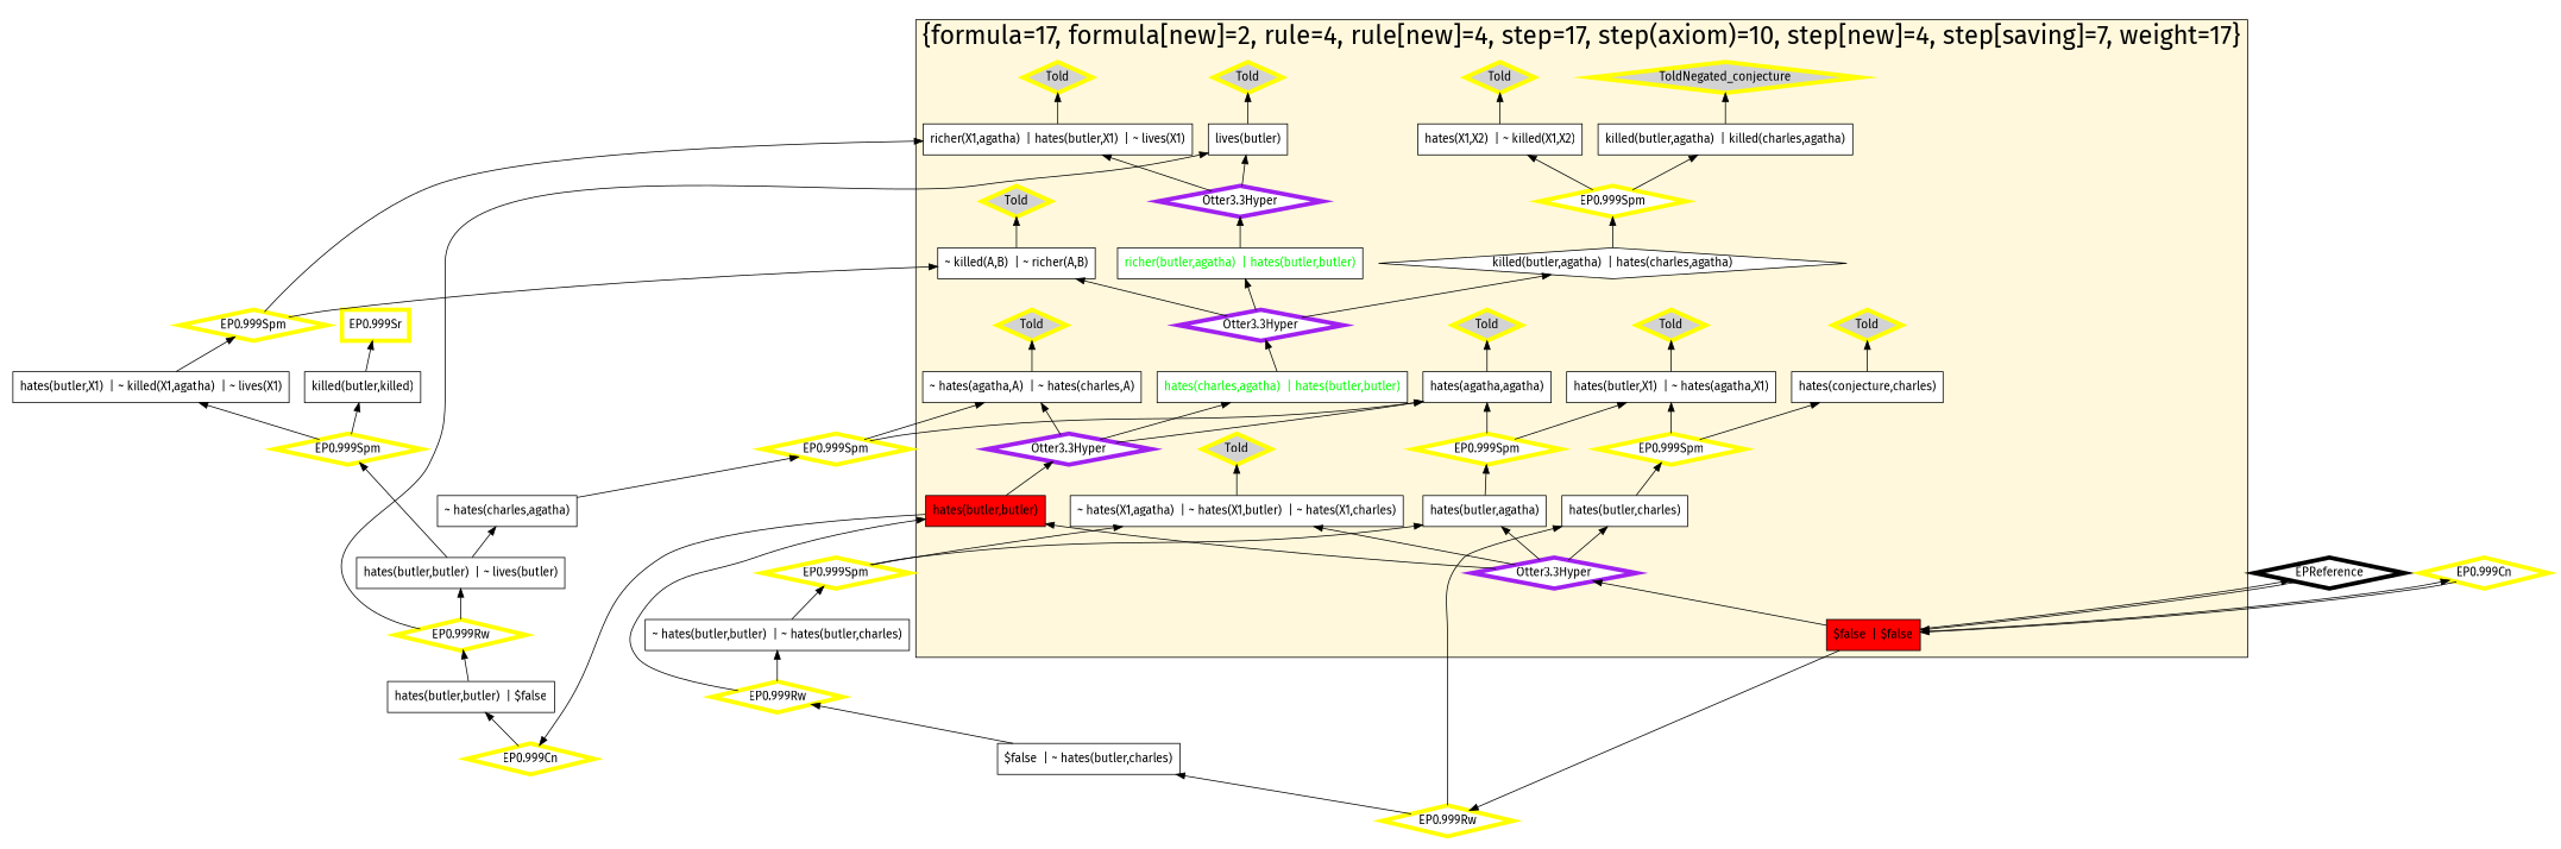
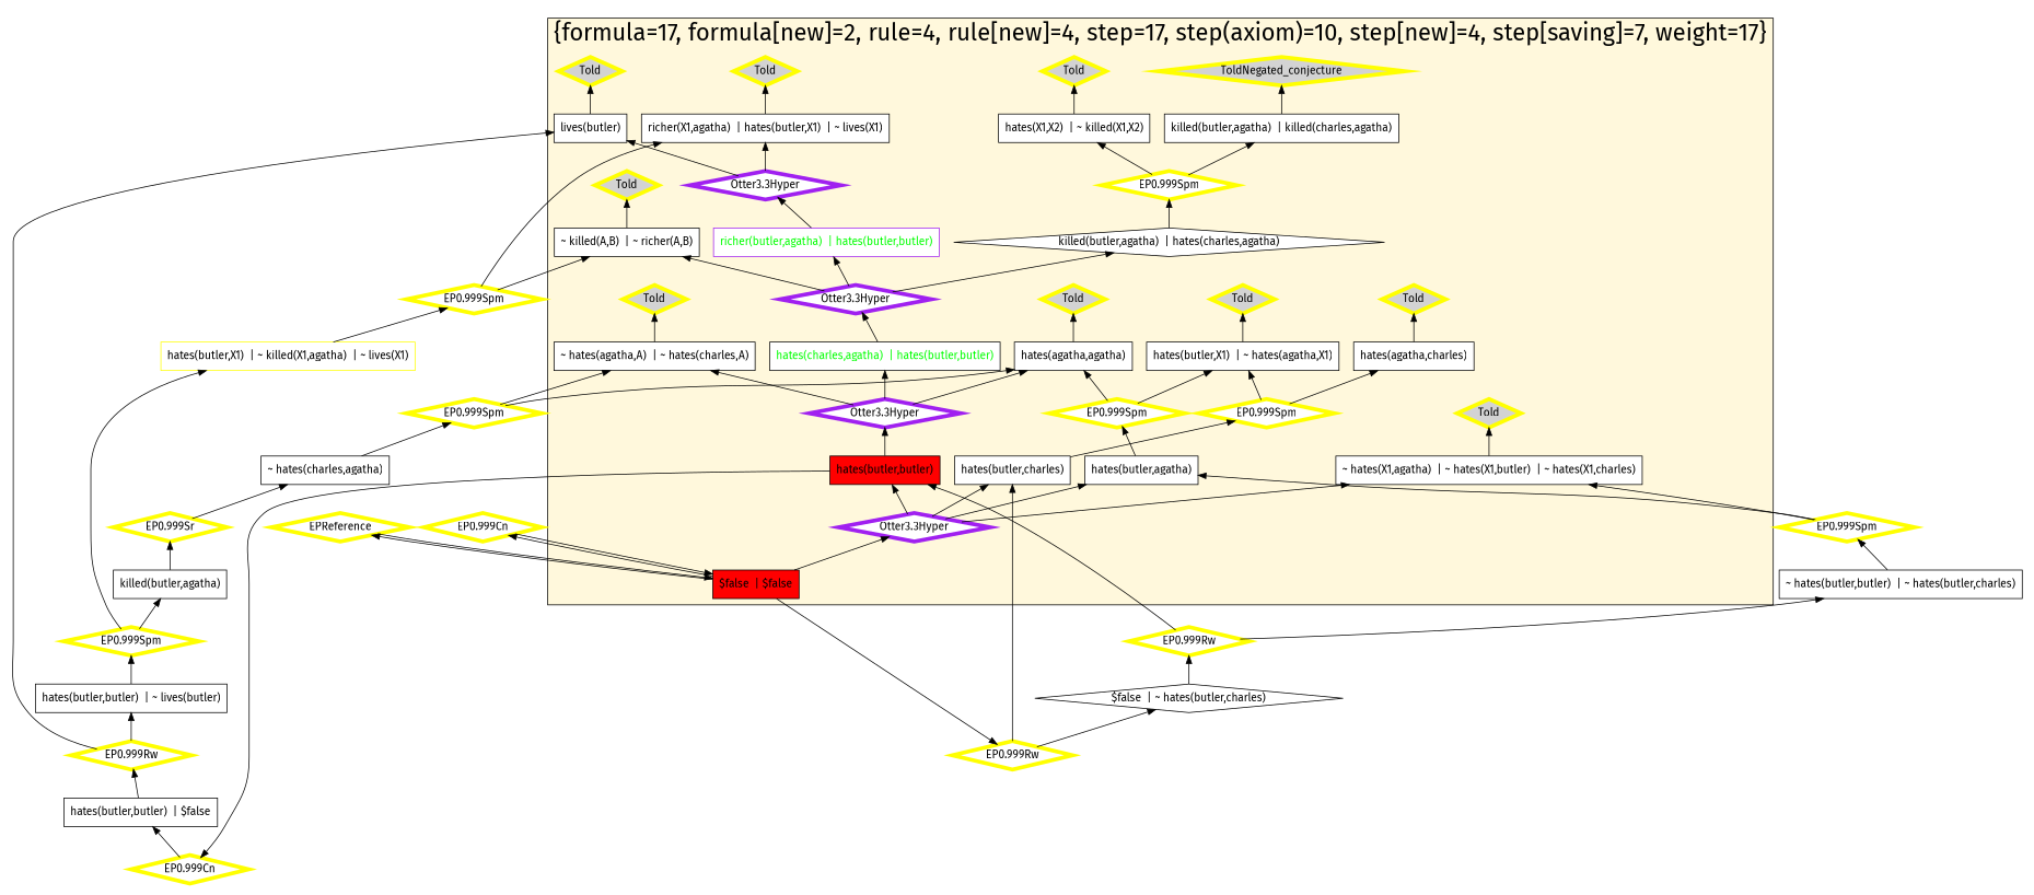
  digraph {
    fontname="Fira Sans"
    rankdir=BT
    node [color=black fillcolor=white fontname="Fira Sans" shape=diamond style=filled penwidth=5]
    edge [fontname="Fira Sans"]
    n1 [label="~ hates(agatha,A)  | ~ hates(charles,A)" shape=box penwidth=""]
    n2 [fontcolor=green label="hates(charles,agatha)  | hates(butler,butler)" shape=box penwidth=""]
    n3 [label="hates(butler,agatha)" shape=box penwidth=""]
    n4 [label="~ killed(A,B)  | ~ richer(A,B)" shape=box penwidth=""]
    n5 [label="hates(butler,charles)" shape=box penwidth=""]
-   n6 [fontcolor=green label="richer(butler,agatha)  | hates(butler,butler)" shape=box penwidth=""]
+   n6 [color=purple fontcolor=green label="richer(butler,agatha)  | hates(butler,butler)" shape=box penwidth=""]
    n7 [fillcolor=red label="hates(butler,butler)" shape=box penwidth=""]
    n8 [fillcolor=red label="$false  | $false" shape=box penwidth=""]
    n9 [label="killed(butler,agatha)  | hates(charles,agatha)" penwidth=""]
    n10 [label="richer(X1,agatha)  | hates(butler,X1)  | ~ lives(X1)" shape=box penwidth=""]
    n11 [label="hates(butler,X1)  | ~ hates(agatha,X1)" shape=box penwidth=""]
-   n12 [label="hates(conjecture,charles)" shape=box penwidth=""]
+   n12 [label="hates(agatha,charles)" shape=box penwidth=""]
    n13 [label="hates(X1,X2)  | ~ killed(X1,X2)" shape=box penwidth=""]
    n14 [label="lives(butler)" shape=box penwidth=""]
    n15 [label="hates(agatha,agatha)" shape=box penwidth=""]
    n16 [label="~ hates(X1,agatha)  | ~ hates(X1,butler)  | ~ hates(X1,charles)" shape=box penwidth=""]
    n17 [label="killed(butler,agatha)  | killed(charles,agatha)" shape=box penwidth=""]
    n18 [color=yellow label="EP0.999Spm"]
    n19 [color=yellow fillcolor=lightgrey label=Told]
    n20 [color=yellow fillcolor=lightgrey label=Told]
    n21 [color=yellow fillcolor=lightgrey label=Told]
    n22 [color=yellow fillcolor=lightgrey label=Told]
    n23 [color=purple label="Otter3.3Hyper"]
    n24 [color=purple label="Otter3.3Hyper"]
    n25 [color=yellow fillcolor=lightgrey label=Told]
    n26 [color=yellow fillcolor=lightgrey label=ToldNegated_conjecture]
    n27 [color=yellow fillcolor=lightgrey label=Told]
    n28 [color=yellow fillcolor=lightgrey label=Told]
    n29 [color=purple label="Otter3.3Hyper"]
    n30 [color=purple label="Otter3.3Hyper"]
    n31 [color=yellow label="EP0.999Spm"]
    n32 [color=yellow fillcolor=lightgrey label=Told]
    n33 [color=yellow label="EP0.999Spm"]
    n34 [color=yellow fillcolor=lightgrey label=Told]
    n35 [color=yellow label="EP0.999Cn"]
    n36 [color=yellow label="EP0.999Rw"]
-   n37 [label=EPReference]
+   n37 [color=yellow label=EPReference]
    n38 [color=yellow label="EP0.999Cn"]
    n39 [label="hates(butler,butler)  | $false" shape=box penwidth=""]
    n40 [label="~ hates(charles,agatha)" shape=box penwidth=""]
    n41 [color=yellow label="EP0.999Spm"]
    n42 [label="~ hates(butler,butler)  | ~ hates(butler,charles)" shape=box penwidth=""]
    n43 [color=yellow label="EP0.999Spm"]
-   n44 [label="$false  | ~ hates(butler,charles)" shape=box penwidth=""]
+   n44 [label="$false  | ~ hates(butler,charles)" penwidth=""]
    n45 [label="hates(butler,butler)  | ~ lives(butler)" shape=box penwidth=""]
    n46 [color=yellow label="EP0.999Spm"]
-   n47 [label="hates(butler,X1)  | ~ killed(X1,agatha)  | ~ lives(X1)" shape=box penwidth=""]
-   n48 [label="killed(butler,killed)" shape=box penwidth=""]
+   n47 [color=yellow label="hates(butler,X1)  | ~ killed(X1,agatha)  | ~ lives(X1)" shape=box penwidth=""]
+   n48 [label="killed(butler,agatha)" shape=box penwidth=""]
    n49 [color=yellow label="EP0.999Spm"]
    n50 [color=yellow label="EP0.999Rw"]
    n51 [color=yellow label="EP0.999Rw"]
-   n52 [color=yellow label="EP0.999Sr" shape=box]
+   n52 [color=yellow label="EP0.999Sr"]
    subgraph cluster_1 {
      fillcolor=cornsilk
      fontsize=30
      label="{formula=17, formula[new]=2, rule=4, rule[new]=4, step=17, step(axiom)=10, step[new]=4, step[saving]=7, weight=17}"
      labelloc=b
      style=filled
      n1
      n2
      n3
      n4
      n5
      n6
      n7
      n8
      n9
      n10
      n11
      n12
      n13
      n14
      n15
      n16
      n17
      n18
      n19
      n20
      n21
      n22
      n23
      n24
      n25
      n26
      n27
      n28
      n29
      n30
      n31
      n32
      n33
      n34
    }
    n1 -> n25
    n2 -> n30
    n3 -> n31
    n4 -> n34
    n5 -> n18
    n6 -> n29
    n7 -> n24
    n7 -> n35
    n8 -> n23
    n8 -> n36
    n8 -> n37
    n8 -> n38
    n9 -> n33
    n10 -> n28
    n11 -> n32
    n12 -> n27
    n13 -> n19
    n14 -> n22
    n15 -> n20
    n16 -> n21
    n17 -> n26
    n18 -> n11
    n18 -> n12
    n23 -> n3
    n23 -> n5
    n23 -> n7
    n23 -> n16
    n24 -> n1
    n24 -> n2
    n24 -> n15
    n29 -> n10
    n29 -> n14
    n30 -> n4
    n30 -> n6
    n30 -> n9
    n31 -> n11
    n31 -> n15
    n33 -> n13
    n33 -> n17
    n35 -> n39
    n36 -> n5
    n36 -> n44
    n37 -> n8
    n38 -> n8
    n39 -> n51
    n40 -> n41
    n41 -> n1
    n41 -> n15
    n42 -> n43
    n43 -> n3
    n43 -> n16
    n44 -> n50
    n45 -> n46
    n46 -> n47
    n46 -> n48
    n47 -> n49
    n48 -> n52
    n49 -> n4
    n49 -> n10
    n50 -> n7
    n50 -> n42
    n51 -> n14
    n51 -> n45
-   n45 -> n40
+   n52 -> n40
  }
